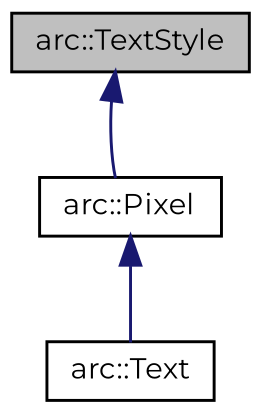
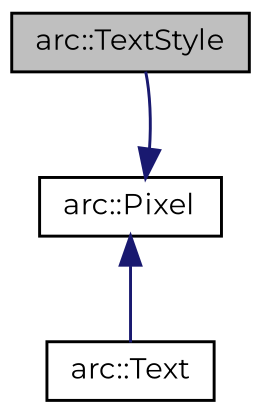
  digraph {
    fontname=Montserrat
    node [color=black fillcolor=white fontname=Montserrat fontsize=10 shape=record style=filled]
    edge [color=midnightblue dir=back fontname=Montserrat fontsize=10 labelfontname=Helvetica labelfontsize=10 style=solid]
    n1 [fillcolor=grey75 fontcolor=black height=0.2 label="arc::TextStyle" width=0.4]
    n2 [height=0.2 label="arc::Pixel" width=0.4]
    n3 [height=0.2 label="arc::Text" width=0.4]
-   n1 -> n2
+   n2 -> n1
    n2 -> n3
  }
